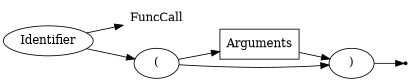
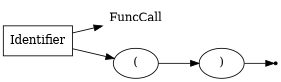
  digraph {
    rankdir=LR
    node [shape=box]
    n1 [label=FuncCall shape=plaintext]
-   n2 [label=Identifier shape=ellipse]
+   n2 [label=Identifier]
    n3 [label="(" shape=oval]
-   n4 [label=Arguments]
    n5 [label=")" shape=oval]
    end [shape=point]
    n2 -> n1
    n2 -> n3
-   n3 -> n4
    n3 -> n5
-   n4 -> n5
    n5 -> end
  }
